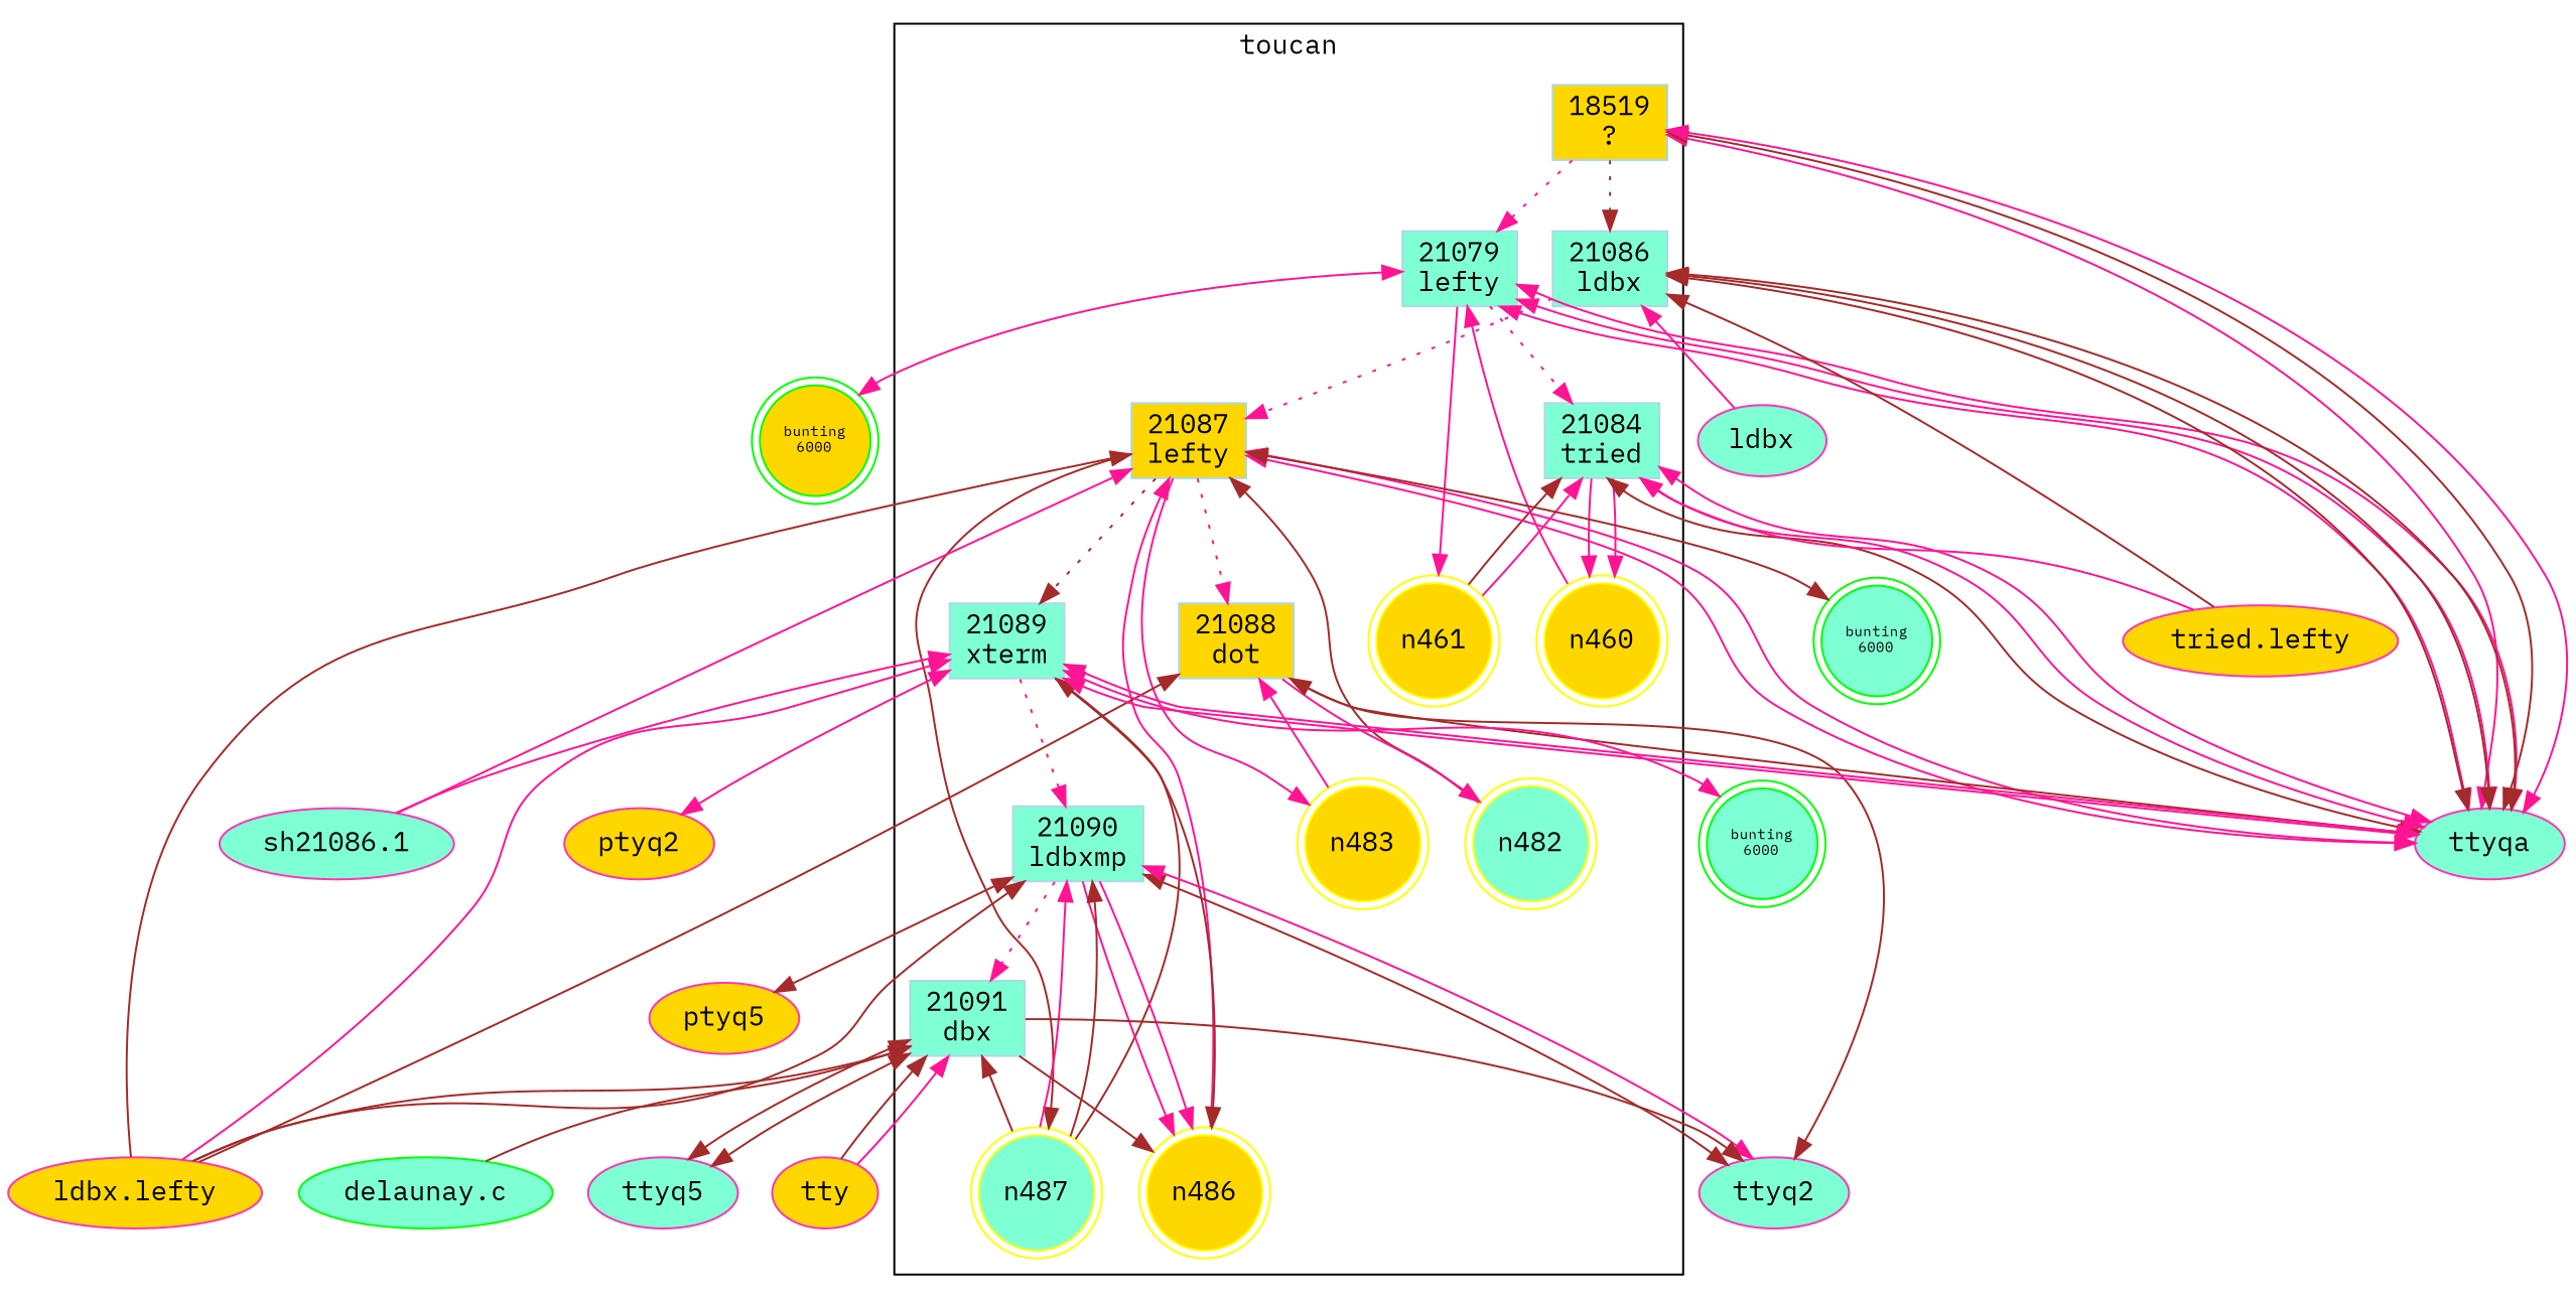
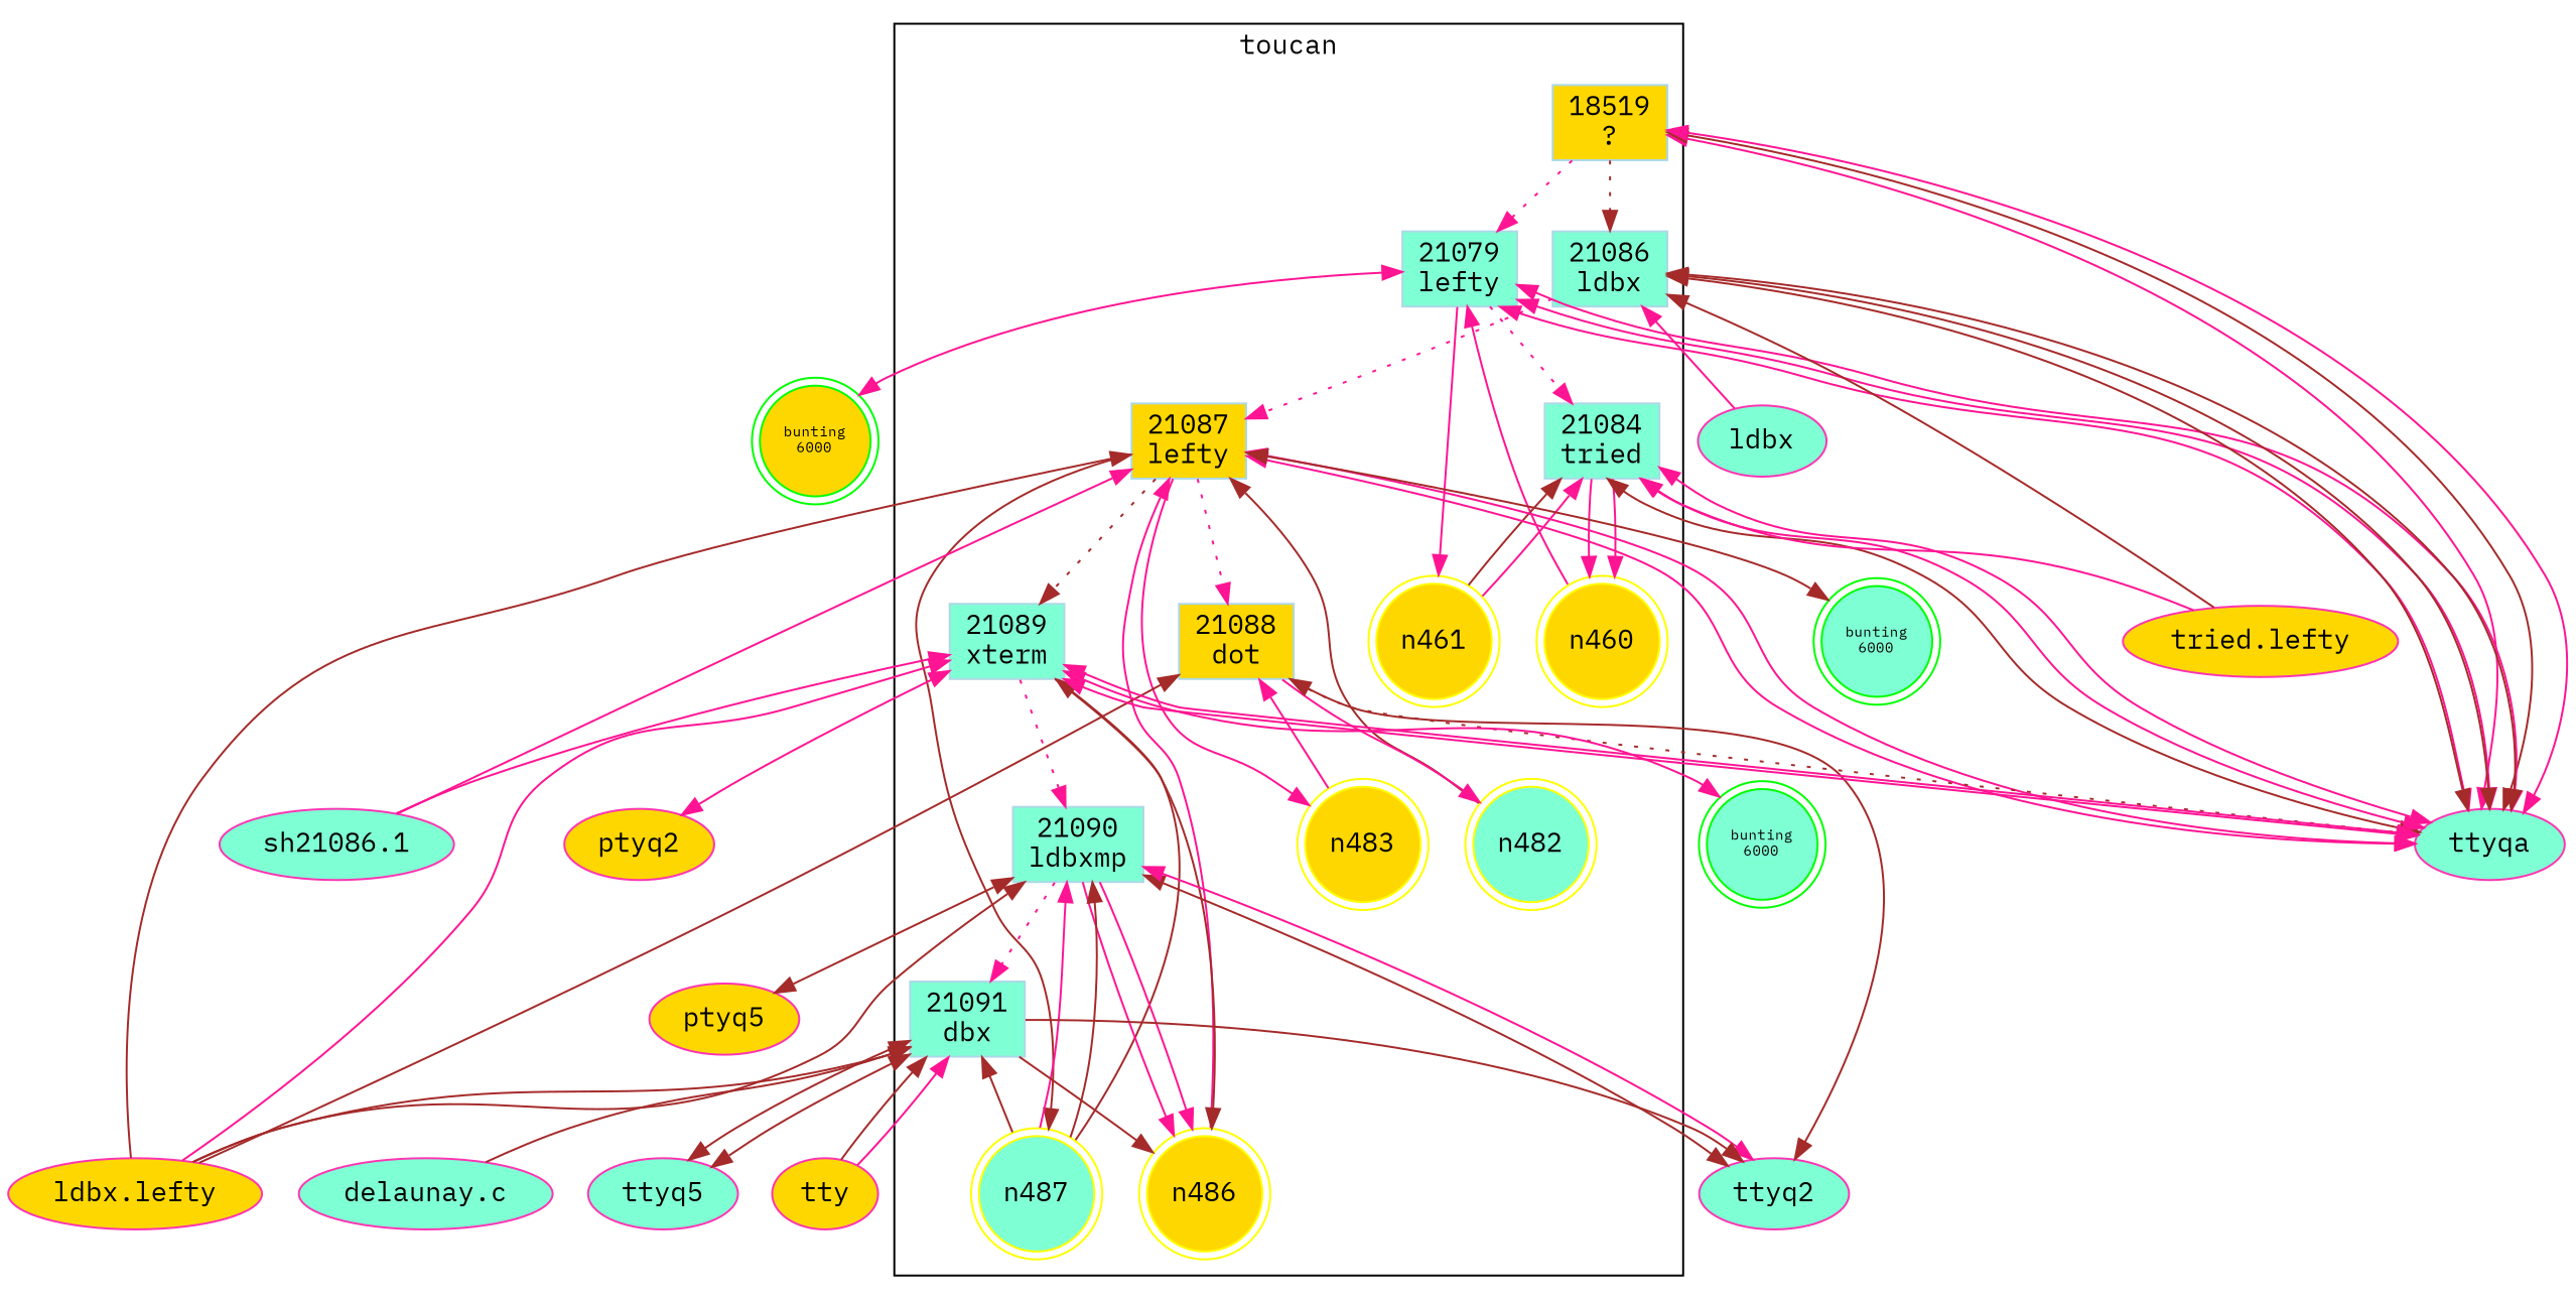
  digraph {
    color=black
    fontcolor=black
    fontname="IBM Plex Mono"
    fontsize=14
    node [color=maroon1 fillcolor=aquamarine fontcolor=black fontname="IBM Plex Mono" fontsize=14 shape=ellipse style=filled]
    edge [color=deeppink fontcolor=black fontname="IBM Plex Mono" fontsize=14 dir=both]
    n0 [color=lightblue fillcolor=gold height=0.50 label="18519\n?" shape=box width=0.61]
    n448 [color=lightblue height=0.50 label="21079\nlefty" shape=box width=0.69]
    n464 [color=lightblue height=0.50 label="21086\nldbx" shape=box width=0.69]
    n460 [color=yellow fillcolor=gold height=0.61 shape=doublecircle width=0.61]
    n461 [color=yellow fillcolor=gold height=0.61 shape=doublecircle width=0.61]
    n462 [color=lightblue height=0.50 label="21084\ntried" shape=box width=0.69]
    n468 [color=lightblue fillcolor=gold height=0.50 label="21087\nlefty" shape=box width=0.69]
    n482 [color=yellow height=0.61 shape=doublecircle width=0.61]
    n483 [color=yellow fillcolor=gold height=0.61 shape=doublecircle width=0.61]
    n484 [color=lightblue fillcolor=gold height=0.50 label="21088\ndot" shape=box width=0.67]
    n486 [color=yellow fillcolor=gold height=0.61 shape=doublecircle width=0.61]
    n487 [color=yellow height=0.61 shape=doublecircle width=0.61]
    n488 [color=lightblue height=0.50 label="21089\nxterm" shape=box width=0.75]
    n503 [color=lightblue height=0.50 label="21090\nldbxmp" shape=box width=0.92]
    n514 [color=lightblue height=0.50 label="21091\ndbx" shape=box width=0.64]
    n2 [height=0.50 label=ttyqa width=0.78]
    n454 [color=green fillcolor=gold fontsize=7 height=0.78 label="bunting\n6000" shape=doublecircle width=0.78]
    n449 [fillcolor=gold height=0.50 label="tried.lefty" width=1.22]
    n466 [height=0.50 label=ldbx width=0.72]
    n469 [height=0.50 label="sh21086.1" width=1.08]
    n474 [color=green fontsize=7 height=0.78 label="bunting\n6000" shape=doublecircle width=0.78]
    n479 [fillcolor=gold height=0.50 label="ldbx.lefty" width=1.19]
    n505 [height=0.50 label=ttyq2 width=0.81]
    n496 [color=green fontsize=7 height=0.78 label="bunting\n6000" shape=doublecircle width=0.78]
    n500 [fillcolor=gold height=0.50 label=ptyq2 width=0.83]
    n512 [fillcolor=gold height=0.50 label=ptyq5 width=0.83]
    n513 [height=0.50 label=ttyq5 width=0.78]
    n518 [fillcolor=gold height=0.50 label=tty width=0.56]
-   n526 [color=green height=0.50 label="delaunay.c" width=1.31]
+   n526 [height=0.50 label="delaunay.c" width=1.31]
    subgraph cluster_1 {
      label=toucan
      n0
      n448
      n464
      n460
      n461
      n462
      n468
      n482
      n483
      n484
      n486
      n487
      n488
      n503
      n514
    }
    n0 -> n448 [style=dotted dir=""]
    n0 -> n464 [color=brown style=dotted dir=""]
    n0 -> n2
    n0 -> n2 [color=brown]
    n0 -> n2
    n448 -> n460 [dir=back]
    n448 -> n461 [dir=forward]
    n448 -> n462 [style=dotted dir=""]
    n448 -> n2
    n448 -> n2
    n448 -> n2
    n448 -> n454
    n464 -> n468 [style=dotted dir=""]
    n464 -> n2 [color=brown]
    n464 -> n2 [color=brown]
    n464 -> n2 [color=brown]
    n464 -> n449 [color=brown dir=back]
    n464 -> n466 [dir=back]
    n462 -> n460 [dir=forward]
    n462 -> n460 [dir=forward]
    n462 -> n461 [color=brown dir=back]
    n462 -> n461 [dir=back]
    n462 -> n2 [color=brown]
    n462 -> n2
    n462 -> n2
    n462 -> n449 [dir=back]
    n468 -> n482 [color=brown dir=back]
    n468 -> n483 [dir=forward]
    n468 -> n484 [style=dotted dir=""]
    n468 -> n486 [dir=back]
    n468 -> n487 [color=brown dir=forward]
    n468 -> n488 [color=brown style=dotted dir=""]
    n468 -> n2
    n468 -> n2
    n468 -> n469 [dir=back]
    n468 -> n474 [color=brown]
    n468 -> n479 [color=brown dir=back]
    n484 -> n482 [dir=forward]
    n484 -> n483 [dir=back]
-   n484 -> n2 [color=brown]
+   n484 -> n2 [color=brown style=dotted]
    n484 -> n479 [color=brown dir=back]
    n484 -> n505 [color=brown dir=forward]
    n488 -> n486 [color=brown dir=forward]
    n488 -> n487 [color=brown dir=back]
    n488 -> n503 [style=dotted dir=""]
    n488 -> n2
    n488 -> n2
    n488 -> n469 [dir=back]
    n488 -> n479 [dir=back]
    n488 -> n496
    n488 -> n500
    n503 -> n486 [dir=forward]
    n503 -> n486 [dir=forward]
    n503 -> n487 [dir=back]
    n503 -> n487 [color=brown dir=back]
    n503 -> n514 [style=dotted dir=""]
    n503 -> n479 [color=brown dir=back]
    n503 -> n505 [color=brown]
    n503 -> n505
    n503 -> n512 [color=brown]
    n514 -> n486 [color=brown dir=forward]
    n514 -> n487 [color=brown dir=back]
    n514 -> n479 [color=brown dir=back]
    n514 -> n505 [color=brown dir=forward]
    n514 -> n513 [color=brown]
    n514 -> n513 [color=brown]
    n514 -> n518 [color=brown dir=back]
    n514 -> n518 [dir=back]
    n514 -> n526 [color=brown dir=back]
  }
